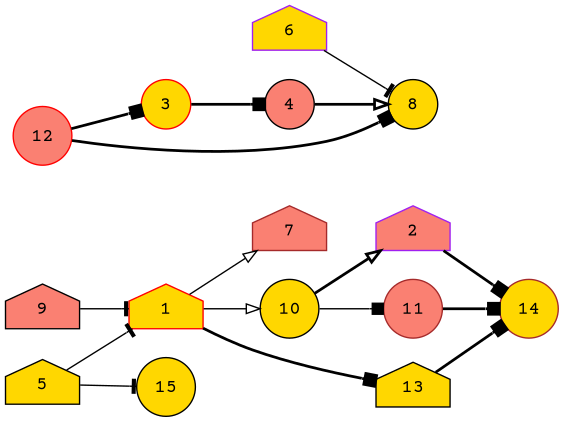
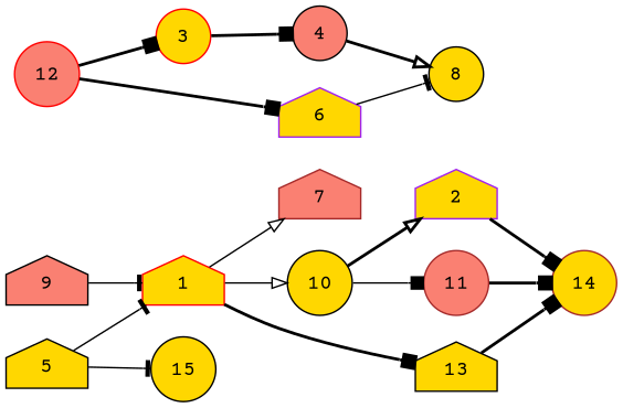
  digraph {
    fontname="Courier Prime"
    rankdir=LR
    node [color=black fillcolor=gold fontname="Courier Prime" shape=circle style=filled]
    edge [arrowhead=box fontname="Courier Prime" style=bold]
    1 [color=red shape=house]
    7 [color=brown fillcolor=salmon shape=house]
    10
    13 [shape=house]
-   2 [color=purple fillcolor=salmon shape=house]
+   2 [color=purple shape=house]
    14 [color=brown]
    11 [color=brown fillcolor=salmon]
    3 [color=red]
    4 [fillcolor=salmon]
    8
    5 [shape=house]
    15
    6 [color=purple shape=house]
    9 [fillcolor=salmon shape=house]
    12 [color=red fillcolor=salmon]
    1 -> 7 [arrowhead=onormal style=solid]
    1 -> 10 [arrowhead=onormal style=solid]
    1 -> 13
    10 -> 2 [arrowhead=onormal]
    10 -> 11 [style=solid]
    13 -> 14
    2 -> 14
    11 -> 14
    3 -> 4
    4 -> 8 [arrowhead=onormal]
    5 -> 1 [arrowhead=tee style=solid]
    5 -> 15 [arrowhead=tee style=solid]
    6 -> 8 [arrowhead=tee style=solid]
    9 -> 1 [arrowhead=tee style=solid]
    12 -> 3
-   12 -> 8
+   12 -> 6
  }
